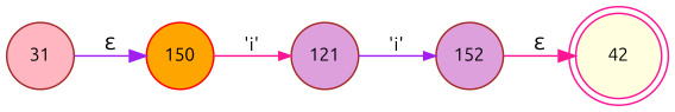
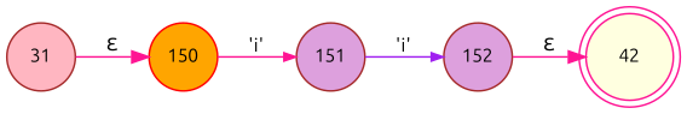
  digraph {
    fontname=Ubuntu
    rankdir=LR
    node [color=brown fillcolor=plum fixedsize=true fontname=Ubuntu fontsize=11 shape=circle style=filled peripheries=1]
    edge [color=deeppink fontname=Ubuntu]
    n1 [color=deeppink fillcolor=lightyellow label=42 shape=doublecircle width=.6 peripheries=""]
    n2 [color=red fillcolor=orange label=150 width=.55]
-   n3 [label=121 width=.55]
+   n3 [label=151 width=.55]
    n4 [label=152 width=.55]
    n5 [fillcolor=lightpink label=31 width=.55]
    n2 -> n3 [arrowhead=normal arrowsize=.7 fontsize=11 label="'i'"]
    n3 -> n4 [arrowhead=normal arrowsize=.7 color=purple fontsize=11 label="'i'"]
    n4 -> n1 [label="&epsilon;"]
-   n5 -> n2 [color=purple label="&epsilon;"]
+   n5 -> n2 [label="&epsilon;"]
  }
